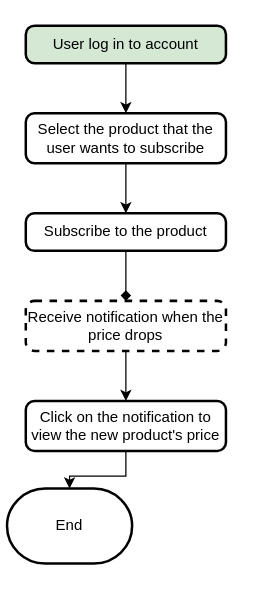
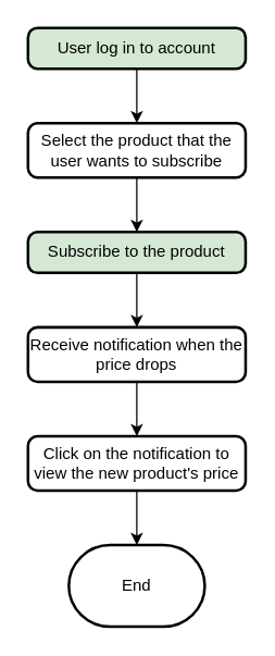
  <mxCell id="0" />
  <mxCell id="1" parent="0" />
  <mxCell id="2" style="edgeStyle=orthogonalEdgeStyle;rounded=0;orthogonalLoop=1;jettySize=auto;html=1;exitX=0.5;exitY=1;exitDx=0;exitDy=0;" edge="1" parent="1" source="3" target="5"><mxGeometry relative="1" as="geometry" /></mxCell>
  <mxCell id="3" value="User log in to account" style="rounded=1;whiteSpace=wrap;html=1;absoluteArcSize=1;arcSize=14;strokeWidth=2;fillColor=#d5e8d4;" vertex="1" parent="1"><mxGeometry x="20" y="20" width="160" height="30" as="geometry" /></mxCell>
  <mxCell id="4" style="edgeStyle=orthogonalEdgeStyle;rounded=0;orthogonalLoop=1;jettySize=auto;html=1;exitX=0.5;exitY=1;exitDx=0;exitDy=0;entryX=0.5;entryY=0;entryDx=0;entryDy=0;" edge="1" parent="1" source="5" target="7"><mxGeometry relative="1" as="geometry" /></mxCell>
  <mxCell id="5" value="Select the product that the user wants to subscribe" style="rounded=1;whiteSpace=wrap;html=1;absoluteArcSize=1;arcSize=14;strokeWidth=2;" vertex="1" parent="1"><mxGeometry x="20" y="90" width="160" height="40" as="geometry" /></mxCell>
- <mxCell id="6" style="edgeStyle=orthogonalEdgeStyle;rounded=0;orthogonalLoop=1;jettySize=auto;html=1;exitX=0.5;exitY=1;exitDx=0;exitDy=0;entryX=0.5;entryY=0;entryDx=0;entryDy=0;endArrow=diamond;" edge="1" parent="1" source="7" target="9"><mxGeometry relative="1" as="geometry" /></mxCell>
- <mxCell id="7" value="Subscribe to the product" style="rounded=1;whiteSpace=wrap;html=1;absoluteArcSize=1;arcSize=14;strokeWidth=2;" vertex="1" parent="1"><mxGeometry x="20" y="170" width="160" height="30" as="geometry" /></mxCell>
+ <mxCell id="6" style="edgeStyle=orthogonalEdgeStyle;rounded=0;orthogonalLoop=1;jettySize=auto;html=1;exitX=0.5;exitY=1;exitDx=0;exitDy=0;entryX=0.5;entryY=0;entryDx=0;entryDy=0;" edge="1" parent="1" source="7" target="9"><mxGeometry relative="1" as="geometry" /></mxCell>
+ <mxCell id="7" value="Subscribe to the product" style="rounded=1;whiteSpace=wrap;html=1;absoluteArcSize=1;arcSize=14;strokeWidth=2;fillColor=#d5e8d4;" vertex="1" parent="1"><mxGeometry x="20" y="170" width="160" height="30" as="geometry" /></mxCell>
  <mxCell id="8" style="edgeStyle=orthogonalEdgeStyle;rounded=0;orthogonalLoop=1;jettySize=auto;html=1;exitX=0.5;exitY=1;exitDx=0;exitDy=0;entryX=0.5;entryY=0;entryDx=0;entryDy=0;" edge="1" parent="1" source="9" target="11"><mxGeometry relative="1" as="geometry" /></mxCell>
- <mxCell id="9" value="Receive notification when the price drops" style="rounded=1;whiteSpace=wrap;html=1;absoluteArcSize=1;arcSize=14;strokeWidth=2;dashed=1;" vertex="1" parent="1"><mxGeometry x="20" y="240" width="160" height="40" as="geometry" /></mxCell>
+ <mxCell id="9" value="Receive notification when the price drops" style="rounded=1;whiteSpace=wrap;html=1;absoluteArcSize=1;arcSize=14;strokeWidth=2;" vertex="1" parent="1"><mxGeometry x="20" y="240" width="160" height="40" as="geometry" /></mxCell>
  <mxCell id="10" style="edgeStyle=orthogonalEdgeStyle;rounded=0;orthogonalLoop=1;jettySize=auto;html=1;exitX=0.5;exitY=1;exitDx=0;exitDy=0;" edge="1" parent="1" source="11" target="12"><mxGeometry relative="1" as="geometry" /></mxCell>
  <mxCell id="11" value="Click on the notification to view the new product's price" style="rounded=1;whiteSpace=wrap;html=1;absoluteArcSize=1;arcSize=14;strokeWidth=2;" vertex="1" parent="1"><mxGeometry x="20" y="320" width="160" height="40" as="geometry" /></mxCell>
- <mxCell id="12" value="End" style="strokeWidth=2;html=1;shape=mxgraph.flowchart.terminator;whiteSpace=wrap;" vertex="1" parent="1"><mxGeometry x="5" y="390" width="100" height="60" as="geometry" /></mxCell>
+ <mxCell id="12" value="End" style="strokeWidth=2;html=1;shape=mxgraph.flowchart.terminator;whiteSpace=wrap;" vertex="1" parent="1"><mxGeometry x="50" y="400" width="100" height="60" as="geometry" /></mxCell>
